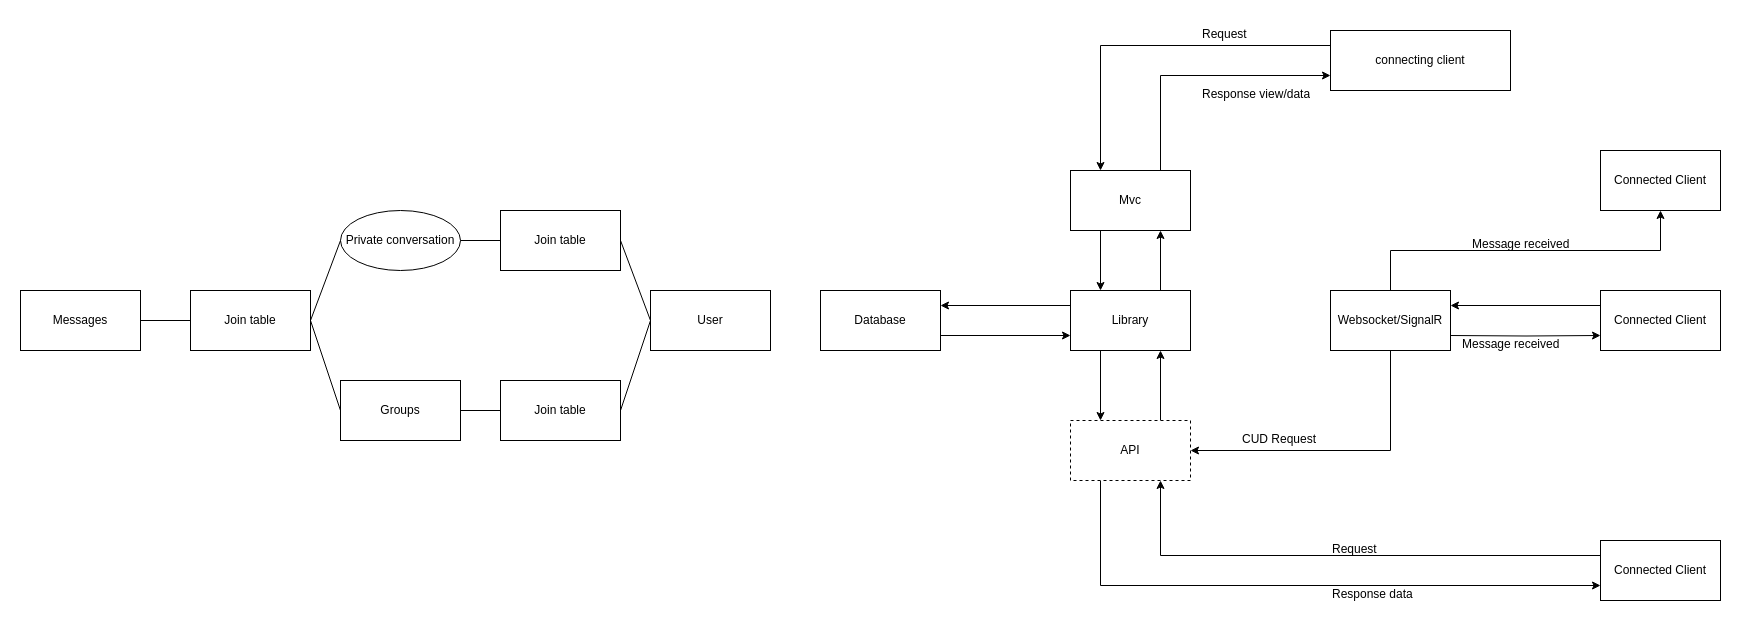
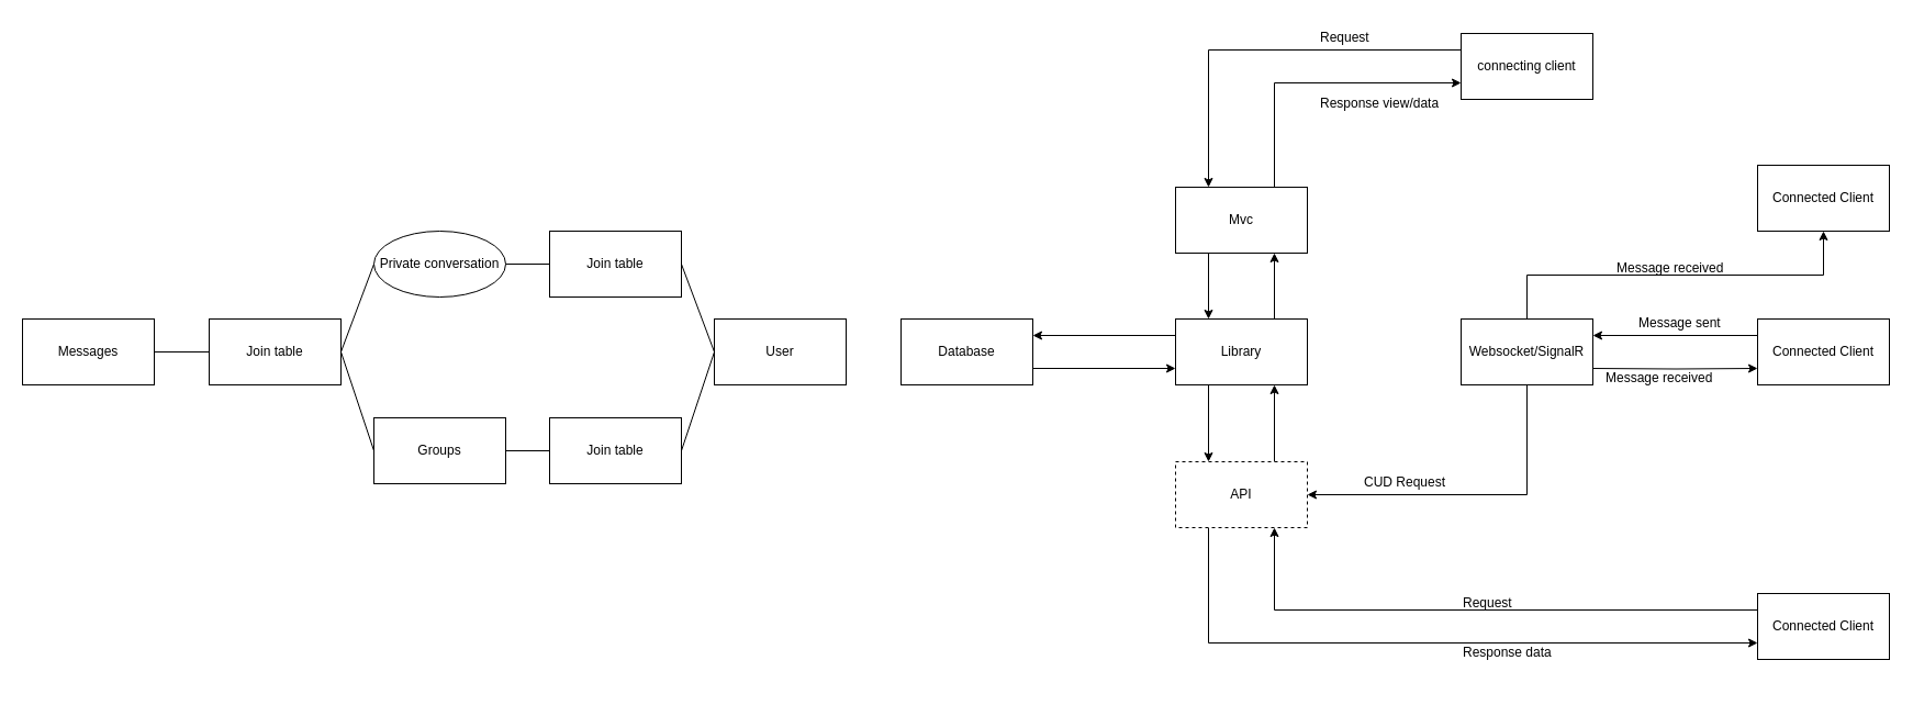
  <mxCell id="0" />
  <mxCell id="1" parent="0" />
  <mxCell id="2" style="edgeStyle=orthogonalEdgeStyle;rounded=0;orthogonalLoop=1;jettySize=auto;html=1;exitX=0;exitY=0.25;exitDx=0;exitDy=0;entryX=1;entryY=0.25;entryDx=0;entryDy=0;" parent="1" source="5" target="20" edge="1"><mxGeometry relative="1" as="geometry" /></mxCell>
  <mxCell id="3" style="edgeStyle=orthogonalEdgeStyle;rounded=0;orthogonalLoop=1;jettySize=auto;html=1;exitX=0.75;exitY=0;exitDx=0;exitDy=0;entryX=0.75;entryY=1;entryDx=0;entryDy=0;" parent="1" source="5" target="14" edge="1"><mxGeometry relative="1" as="geometry" /></mxCell>
  <mxCell id="4" style="edgeStyle=orthogonalEdgeStyle;rounded=0;orthogonalLoop=1;jettySize=auto;html=1;exitX=0.25;exitY=1;exitDx=0;exitDy=0;entryX=0.25;entryY=0;entryDx=0;entryDy=0;" parent="1" source="5" target="8" edge="1"><mxGeometry relative="1" as="geometry" /></mxCell>
  <mxCell id="5" value="Library" style="rounded=0;whiteSpace=wrap;html=1;" parent="1" vertex="1"><mxGeometry x="1070" y="290" width="120" height="60" as="geometry" /></mxCell>
  <mxCell id="6" style="edgeStyle=orthogonalEdgeStyle;rounded=0;orthogonalLoop=1;jettySize=auto;html=1;exitX=0.75;exitY=0;exitDx=0;exitDy=0;entryX=0.75;entryY=1;entryDx=0;entryDy=0;" parent="1" source="8" target="5" edge="1"><mxGeometry relative="1" as="geometry" /></mxCell>
  <mxCell id="7" style="edgeStyle=orthogonalEdgeStyle;rounded=0;orthogonalLoop=1;jettySize=auto;html=1;exitX=0.25;exitY=1;exitDx=0;exitDy=0;entryX=0;entryY=0.75;entryDx=0;entryDy=0;" parent="1" source="8" target="30" edge="1"><mxGeometry relative="1" as="geometry" /></mxCell>
  <mxCell id="8" value="API" style="rounded=0;whiteSpace=wrap;html=1;dashed=1;" parent="1" vertex="1"><mxGeometry x="1070" y="420" width="120" height="60" as="geometry" /></mxCell>
  <mxCell id="9" style="edgeStyle=orthogonalEdgeStyle;rounded=0;orthogonalLoop=1;jettySize=auto;html=1;entryX=0;entryY=0.75;entryDx=0;entryDy=0;" parent="1" target="11" edge="1"><mxGeometry relative="1" as="geometry"><mxPoint x="1570" y="335" as="targetPoint" /><mxPoint x="1450" y="335" as="sourcePoint" /></mxGeometry></mxCell>
  <mxCell id="10" style="edgeStyle=orthogonalEdgeStyle;rounded=0;orthogonalLoop=1;jettySize=auto;html=1;exitX=0;exitY=0.25;exitDx=0;exitDy=0;entryX=1;entryY=0.25;entryDx=0;entryDy=0;" parent="1" source="11" target="17" edge="1"><mxGeometry relative="1" as="geometry"><mxPoint x="1470" y="305" as="targetPoint" /></mxGeometry></mxCell>
  <mxCell id="11" value="Connected&amp;nbsp;Client" style="rounded=0;whiteSpace=wrap;html=1;" parent="1" vertex="1"><mxGeometry x="1600" y="290" width="120" height="60" as="geometry" /></mxCell>
  <mxCell id="12" style="edgeStyle=orthogonalEdgeStyle;rounded=0;orthogonalLoop=1;jettySize=auto;html=1;exitX=0.25;exitY=1;exitDx=0;exitDy=0;entryX=0.25;entryY=0;entryDx=0;entryDy=0;" parent="1" source="14" target="5" edge="1"><mxGeometry relative="1" as="geometry" /></mxCell>
  <mxCell id="13" style="edgeStyle=orthogonalEdgeStyle;rounded=0;orthogonalLoop=1;jettySize=auto;html=1;exitX=0.75;exitY=0;exitDx=0;exitDy=0;entryX=0;entryY=0.75;entryDx=0;entryDy=0;" parent="1" source="14" target="25" edge="1"><mxGeometry relative="1" as="geometry" /></mxCell>
  <mxCell id="14" value="Mvc" style="rounded=0;whiteSpace=wrap;html=1;" parent="1" vertex="1"><mxGeometry x="1070" y="170" width="120" height="60" as="geometry" /></mxCell>
  <mxCell id="15" style="edgeStyle=orthogonalEdgeStyle;rounded=0;orthogonalLoop=1;jettySize=auto;html=1;exitX=0.5;exitY=0;exitDx=0;exitDy=0;entryX=0.5;entryY=1;entryDx=0;entryDy=0;" parent="1" source="17" target="21" edge="1"><mxGeometry relative="1" as="geometry" /></mxCell>
  <mxCell id="16" style="edgeStyle=orthogonalEdgeStyle;rounded=0;orthogonalLoop=1;jettySize=auto;html=1;exitX=0.5;exitY=1;exitDx=0;exitDy=0;entryX=1;entryY=0.5;entryDx=0;entryDy=0;" parent="1" source="17" target="8" edge="1"><mxGeometry relative="1" as="geometry" /></mxCell>
  <mxCell id="17" value="Websocket/SignalR" style="rounded=0;whiteSpace=wrap;html=1;" parent="1" vertex="1"><mxGeometry x="1330" y="290" width="120" height="60" as="geometry" /></mxCell>
  <mxCell id="18" value="Message received" style="text;html=1;whiteSpace=wrap;overflow=hidden;rounded=0;" parent="1" vertex="1"><mxGeometry x="1460" y="330" width="110" height="40" as="geometry" /></mxCell>
  <mxCell id="19" style="edgeStyle=orthogonalEdgeStyle;rounded=0;orthogonalLoop=1;jettySize=auto;html=1;exitX=1;exitY=0.75;exitDx=0;exitDy=0;entryX=0;entryY=0.75;entryDx=0;entryDy=0;" parent="1" source="20" target="5" edge="1"><mxGeometry relative="1" as="geometry" /></mxCell>
  <mxCell id="20" value="Database" style="rounded=0;whiteSpace=wrap;html=1;" parent="1" vertex="1"><mxGeometry x="820" y="290" width="120" height="60" as="geometry" /></mxCell>
  <mxCell id="21" value="Connected Client" style="rounded=0;whiteSpace=wrap;html=1;" parent="1" vertex="1"><mxGeometry x="1600" y="150" width="120" height="60" as="geometry" /></mxCell>
+ <mxCell id="22" value="Message sent" style="text;html=1;whiteSpace=wrap;overflow=hidden;rounded=0;" parent="1" vertex="1"><mxGeometry x="1490" y="280" width="80" height="40" as="geometry" /></mxCell>
  <mxCell id="23" value="Message received" style="text;html=1;whiteSpace=wrap;overflow=hidden;rounded=0;" parent="1" vertex="1"><mxGeometry x="1470" y="230" width="110" height="40" as="geometry" /></mxCell>
  <mxCell id="24" style="edgeStyle=orthogonalEdgeStyle;rounded=0;orthogonalLoop=1;jettySize=auto;html=1;exitX=0;exitY=0.25;exitDx=0;exitDy=0;entryX=0.25;entryY=0;entryDx=0;entryDy=0;" parent="1" source="25" target="14" edge="1"><mxGeometry relative="1" as="geometry" /></mxCell>
- <mxCell id="25" value="connecting client" style="rounded=0;whiteSpace=wrap;html=1;" parent="1" vertex="1"><mxGeometry x="1330" y="30" width="180" height="60" as="geometry" /></mxCell>
+ <mxCell id="25" value="connecting client" style="rounded=0;whiteSpace=wrap;html=1;" parent="1" vertex="1"><mxGeometry x="1330" y="30" width="120" height="60" as="geometry" /></mxCell>
  <mxCell id="26" value="CUD Request" style="text;html=1;whiteSpace=wrap;overflow=hidden;rounded=0;" parent="1" vertex="1"><mxGeometry x="1240" y="425" width="110" height="40" as="geometry" /></mxCell>
  <mxCell id="27" value="Request" style="text;html=1;whiteSpace=wrap;overflow=hidden;rounded=0;" parent="1" vertex="1"><mxGeometry x="1200" y="20" width="110" height="40" as="geometry" /></mxCell>
  <mxCell id="28" value="Response view/data" style="text;html=1;whiteSpace=wrap;overflow=hidden;rounded=0;" parent="1" vertex="1"><mxGeometry x="1200" y="80" width="120" height="40" as="geometry" /></mxCell>
  <mxCell id="29" style="edgeStyle=orthogonalEdgeStyle;rounded=0;orthogonalLoop=1;jettySize=auto;html=1;exitX=0;exitY=0.25;exitDx=0;exitDy=0;entryX=0.75;entryY=1;entryDx=0;entryDy=0;" parent="1" source="30" target="8" edge="1"><mxGeometry relative="1" as="geometry" /></mxCell>
  <mxCell id="30" value="Connected&amp;nbsp;Client" style="rounded=0;whiteSpace=wrap;html=1;" parent="1" vertex="1"><mxGeometry x="1600" y="540" width="120" height="60" as="geometry" /></mxCell>
  <mxCell id="31" value="Request" style="text;html=1;whiteSpace=wrap;overflow=hidden;rounded=0;" parent="1" vertex="1"><mxGeometry x="1330" y="535" width="110" height="40" as="geometry" /></mxCell>
  <mxCell id="32" value="Response data" style="text;html=1;whiteSpace=wrap;overflow=hidden;rounded=0;" parent="1" vertex="1"><mxGeometry x="1330" y="580" width="110" height="40" as="geometry" /></mxCell>
  <mxCell id="33" value="User" style="rounded=0;whiteSpace=wrap;html=1;" parent="1" vertex="1"><mxGeometry x="650" y="290" width="120" height="60" as="geometry" /></mxCell>
  <mxCell id="34" value="Private conversation" style="ellipse;whiteSpace=wrap;html=1;" parent="1" vertex="1"><mxGeometry x="340" y="210" width="120" height="60" as="geometry" /></mxCell>
  <mxCell id="35" value="Groups" style="rounded=0;whiteSpace=wrap;html=1;" parent="1" vertex="1"><mxGeometry x="340" y="380" width="120" height="60" as="geometry" /></mxCell>
  <mxCell id="36" value="Messages" style="rounded=0;whiteSpace=wrap;html=1;" parent="1" vertex="1"><mxGeometry x="20" y="290" width="120" height="60" as="geometry" /></mxCell>
  <mxCell id="37" value="Join table" style="rounded=0;whiteSpace=wrap;html=1;" parent="1" vertex="1"><mxGeometry x="500" y="210" width="120" height="60" as="geometry" /></mxCell>
  <mxCell id="38" value="Join table" style="rounded=0;whiteSpace=wrap;html=1;" parent="1" vertex="1"><mxGeometry x="500" y="380" width="120" height="60" as="geometry" /></mxCell>
  <mxCell id="39" value="Join table" style="rounded=0;whiteSpace=wrap;html=1;" parent="1" vertex="1"><mxGeometry x="190" y="290" width="120" height="60" as="geometry" /></mxCell>
  <mxCell id="40" value="" style="endArrow=none;html=1;rounded=0;exitX=1;exitY=0.5;exitDx=0;exitDy=0;entryX=0;entryY=0.5;entryDx=0;entryDy=0;" parent="1" source="38" target="33" edge="1"><mxGeometry width="50" height="50" relative="1" as="geometry"><mxPoint x="620" y="420" as="sourcePoint" /><mxPoint x="670" y="370" as="targetPoint" /></mxGeometry></mxCell>
  <mxCell id="41" value="" style="endArrow=none;html=1;rounded=0;exitX=0;exitY=0.5;exitDx=0;exitDy=0;entryX=1;entryY=0.5;entryDx=0;entryDy=0;" parent="1" source="33" target="37" edge="1"><mxGeometry width="50" height="50" relative="1" as="geometry"><mxPoint x="640" y="420" as="sourcePoint" /><mxPoint x="640" y="250" as="targetPoint" /></mxGeometry></mxCell>
  <mxCell id="42" value="" style="endArrow=none;html=1;rounded=0;exitX=1;exitY=0.5;exitDx=0;exitDy=0;entryX=0;entryY=0.5;entryDx=0;entryDy=0;" parent="1" source="34" target="37" edge="1"><mxGeometry width="50" height="50" relative="1" as="geometry"><mxPoint x="640" y="430" as="sourcePoint" /><mxPoint x="670" y="340" as="targetPoint" /></mxGeometry></mxCell>
  <mxCell id="43" value="" style="endArrow=none;html=1;rounded=0;exitX=0;exitY=0.5;exitDx=0;exitDy=0;entryX=1;entryY=0.5;entryDx=0;entryDy=0;" parent="1" source="38" target="35" edge="1"><mxGeometry width="50" height="50" relative="1" as="geometry"><mxPoint x="650" y="440" as="sourcePoint" /><mxPoint x="680" y="350" as="targetPoint" /></mxGeometry></mxCell>
  <mxCell id="44" value="" style="endArrow=none;html=1;rounded=0;exitX=0;exitY=0.5;exitDx=0;exitDy=0;entryX=1;entryY=0.5;entryDx=0;entryDy=0;" parent="1" source="35" target="39" edge="1"><mxGeometry width="50" height="50" relative="1" as="geometry"><mxPoint x="660" y="450" as="sourcePoint" /><mxPoint x="690" y="360" as="targetPoint" /></mxGeometry></mxCell>
  <mxCell id="45" value="" style="endArrow=none;html=1;rounded=0;exitX=0;exitY=0.5;exitDx=0;exitDy=0;entryX=1;entryY=0.5;entryDx=0;entryDy=0;" parent="1" source="34" target="39" edge="1"><mxGeometry width="50" height="50" relative="1" as="geometry"><mxPoint x="670" y="460" as="sourcePoint" /><mxPoint x="700" y="370" as="targetPoint" /></mxGeometry></mxCell>
  <mxCell id="46" value="" style="endArrow=none;html=1;rounded=0;exitX=1;exitY=0.5;exitDx=0;exitDy=0;entryX=0;entryY=0.5;entryDx=0;entryDy=0;" parent="1" source="36" target="39" edge="1"><mxGeometry width="50" height="50" relative="1" as="geometry"><mxPoint x="680" y="470" as="sourcePoint" /><mxPoint x="710" y="380" as="targetPoint" /></mxGeometry></mxCell>
